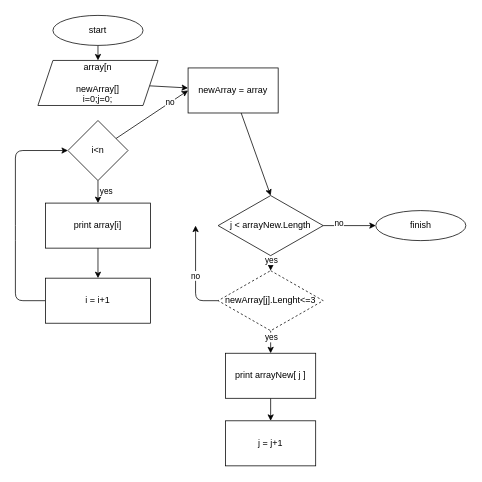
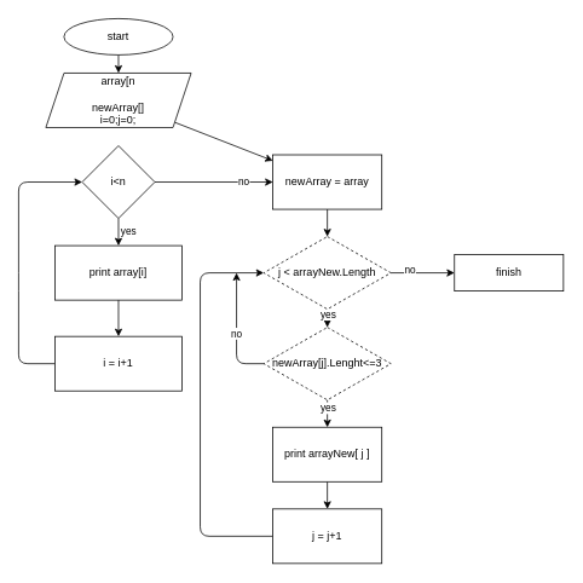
  <mxCell id="0" />
  <mxCell id="1" parent="0" />
  <mxCell id="2" style="edgeStyle=none;html=1;entryX=0.5;entryY=0;entryDx=0;entryDy=0;" parent="1" source="3" target="5" edge="1"><mxGeometry relative="1" as="geometry" /></mxCell>
  <mxCell id="3" value="start" style="ellipse;whiteSpace=wrap;html=1;" parent="1" vertex="1"><mxGeometry x="70" y="20" width="120" height="40" as="geometry" /></mxCell>
  <mxCell id="4" style="edgeStyle=none;html=1;" parent="1" source="5" target="17" edge="1"><mxGeometry relative="1" as="geometry" /></mxCell>
  <mxCell id="5" value="array[n&lt;br&gt;&lt;br&gt;newArray[]&lt;br&gt;i=0;j=0;" style="shape=parallelogram;perimeter=parallelogramPerimeter;whiteSpace=wrap;html=1;fixedSize=1;" parent="1" vertex="1"><mxGeometry x="50" y="80" width="160" height="60" as="geometry" /></mxCell>
  <mxCell id="6" style="edgeStyle=none;html=1;entryX=0.5;entryY=0;entryDx=0;entryDy=0;" parent="1" source="10" edge="1"><mxGeometry relative="1" as="geometry"><mxPoint x="130" y="270" as="targetPoint" /></mxGeometry></mxCell>
  <mxCell id="7" value="yes" style="edgeLabel;html=1;align=center;verticalAlign=middle;resizable=0;points=[];" parent="6" vertex="1" connectable="0"><mxGeometry x="-0.078" y="10" relative="1" as="geometry"><mxPoint as="offset" /></mxGeometry></mxCell>
  <mxCell id="8" style="edgeStyle=none;html=1;entryX=0;entryY=0.5;entryDx=0;entryDy=0;" parent="1" source="10" target="17" edge="1"><mxGeometry relative="1" as="geometry"><mxPoint x="220" y="190" as="targetPoint" /></mxGeometry></mxCell>
  <mxCell id="9" value="no" style="edgeLabel;html=1;align=center;verticalAlign=middle;resizable=0;points=[];" parent="8" vertex="1" connectable="0"><mxGeometry x="0.493" y="1" relative="1" as="geometry"><mxPoint as="offset" /></mxGeometry></mxCell>
  <mxCell id="10" value="i&amp;lt;n" style="rhombus;whiteSpace=wrap;html=1;" parent="1" vertex="1"><mxGeometry x="90" y="160" width="80" height="80" as="geometry" /></mxCell>
  <mxCell id="11" style="edgeStyle=none;html=1;entryX=0.5;entryY=0;entryDx=0;entryDy=0;" parent="1" target="13" edge="1"><mxGeometry relative="1" as="geometry"><mxPoint x="130" y="330" as="sourcePoint" /></mxGeometry></mxCell>
  <mxCell id="12" style="edgeStyle=none;html=1;entryX=0.5;entryY=0;entryDx=0;entryDy=0;" parent="1" source="13" target="15" edge="1"><mxGeometry relative="1" as="geometry"><mxPoint x="130" y="380" as="targetPoint" /></mxGeometry></mxCell>
  <mxCell id="13" value="print array[i]" style="rounded=0;whiteSpace=wrap;html=1;" parent="1" vertex="1"><mxGeometry x="60" y="270" width="140" height="60" as="geometry" /></mxCell>
  <mxCell id="14" style="edgeStyle=none;html=1;entryX=0;entryY=0.5;entryDx=0;entryDy=0;" parent="1" source="15" target="10" edge="1"><mxGeometry relative="1" as="geometry"><Array as="points"><mxPoint x="20" y="400" /><mxPoint x="20" y="310" /><mxPoint x="20" y="200" /></Array></mxGeometry></mxCell>
  <mxCell id="15" value="i = i+1" style="rounded=0;whiteSpace=wrap;html=1;" parent="1" vertex="1"><mxGeometry x="60" y="370" width="140" height="60" as="geometry" /></mxCell>
  <mxCell id="16" style="edgeStyle=none;html=1;entryX=0.5;entryY=0;entryDx=0;entryDy=0;" parent="1" source="17" target="22" edge="1"><mxGeometry relative="1" as="geometry" /></mxCell>
- <mxCell id="17" value="newArray = array" style="rounded=0;whiteSpace=wrap;html=1;" parent="1" vertex="1"><mxGeometry x="250" y="90" width="120" height="60" as="geometry" /></mxCell>
+ <mxCell id="17" value="newArray = array" style="rounded=0;whiteSpace=wrap;html=1;" parent="1" vertex="1"><mxGeometry x="300" y="170" width="120" height="60" as="geometry" /></mxCell>
  <mxCell id="18" style="edgeStyle=none;html=1;entryX=0.5;entryY=0;entryDx=0;entryDy=0;" parent="1" source="22" target="27" edge="1"><mxGeometry relative="1" as="geometry" /></mxCell>
  <mxCell id="19" value="yes" style="edgeLabel;html=1;align=center;verticalAlign=middle;resizable=0;points=[];" parent="18" vertex="1" connectable="0"><mxGeometry x="-0.547" relative="1" as="geometry"><mxPoint as="offset" /></mxGeometry></mxCell>
  <mxCell id="20" style="edgeStyle=none;html=1;entryX=0;entryY=0.5;entryDx=0;entryDy=0;" parent="1" source="22" target="32" edge="1"><mxGeometry relative="1" as="geometry"><mxPoint x="500" y="290" as="targetPoint" /></mxGeometry></mxCell>
  <mxCell id="21" value="no" style="edgeLabel;html=1;align=center;verticalAlign=middle;resizable=0;points=[];" parent="20" vertex="1" connectable="0"><mxGeometry x="-0.428" y="4" relative="1" as="geometry"><mxPoint as="offset" /></mxGeometry></mxCell>
- <mxCell id="22" value="j &amp;lt; arrayNew.Length" style="rhombus;whiteSpace=wrap;html=1;" parent="1" vertex="1"><mxGeometry x="290" y="260" width="140" height="80" as="geometry" /></mxCell>
+ <mxCell id="22" value="j &amp;lt; arrayNew.Length" style="rhombus;whiteSpace=wrap;html=1;dashed=1;" parent="1" vertex="1"><mxGeometry x="290" y="260" width="140" height="80" as="geometry" /></mxCell>
  <mxCell id="23" style="edgeStyle=none;html=1;entryX=0.5;entryY=0;entryDx=0;entryDy=0;" parent="1" source="27" target="29" edge="1"><mxGeometry relative="1" as="geometry" /></mxCell>
  <mxCell id="24" value="yes" style="edgeLabel;html=1;align=center;verticalAlign=middle;resizable=0;points=[];" parent="23" vertex="1" connectable="0"><mxGeometry x="-0.456" relative="1" as="geometry"><mxPoint as="offset" /></mxGeometry></mxCell>
  <mxCell id="25" style="edgeStyle=none;html=1;" parent="1" source="27" edge="1"><mxGeometry relative="1" as="geometry"><mxPoint x="260" y="300" as="targetPoint" /><Array as="points"><mxPoint x="260" y="400" /></Array></mxGeometry></mxCell>
  <mxCell id="26" value="no" style="edgeLabel;html=1;align=center;verticalAlign=middle;resizable=0;points=[];" parent="25" vertex="1" connectable="0"><mxGeometry x="-0.022" y="1" relative="1" as="geometry"><mxPoint as="offset" /></mxGeometry></mxCell>
  <mxCell id="27" value="newArray[j].Lenght&amp;lt;=3" style="rhombus;whiteSpace=wrap;html=1;dashed=1;" parent="1" vertex="1"><mxGeometry x="290" y="360" width="140" height="80" as="geometry" /></mxCell>
  <mxCell id="28" style="edgeStyle=none;html=1;entryX=0.5;entryY=0;entryDx=0;entryDy=0;" parent="1" source="29" target="31" edge="1"><mxGeometry relative="1" as="geometry" /></mxCell>
  <mxCell id="29" value="print arrayNew[ j ]" style="rounded=0;whiteSpace=wrap;html=1;" parent="1" vertex="1"><mxGeometry x="300" y="470" width="120" height="60" as="geometry" /></mxCell>
+ <mxCell id="30" style="edgeStyle=none;html=1;entryX=0;entryY=0.5;entryDx=0;entryDy=0;" parent="1" source="31" target="22" edge="1"><mxGeometry relative="1" as="geometry"><Array as="points"><mxPoint x="220" y="590" /><mxPoint x="220" y="300" /></Array></mxGeometry></mxCell>
  <mxCell id="31" value="j = j+1" style="rounded=0;whiteSpace=wrap;html=1;" parent="1" vertex="1"><mxGeometry x="300" y="560" width="120" height="60" as="geometry" /></mxCell>
- <mxCell id="32" value="finish" style="ellipse;whiteSpace=wrap;html=1;" parent="1" vertex="1"><mxGeometry x="500" y="280" width="120" height="40" as="geometry" /></mxCell>
+ <mxCell id="32" value="finish" style="whiteSpace=wrap;html=1;rounded=0;" parent="1" vertex="1"><mxGeometry x="500" y="280" width="120" height="40" as="geometry" /></mxCell>
